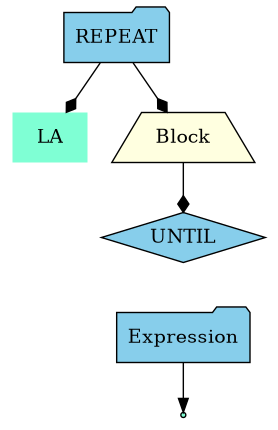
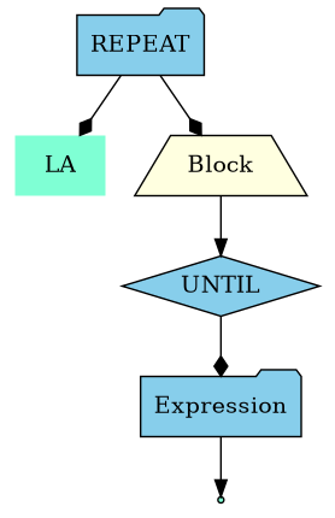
  digraph {
    node [fillcolor=skyblue shape=folder style=filled]
    edge [arrowhead=diamond]
    n1 [fillcolor=aquamarine label=LA shape=plaintext]
    n2 [label=REPEAT]
    n3 [fillcolor=lightyellow label=Block shape=trapezium]
    n4 [label=UNTIL shape=diamond]
    n5 [label=Expression]
    end [fillcolor=aquamarine shape=point]
    n2 -> n1
    n2 -> n3
-   n3 -> n4
+   n3 -> n4 [arrowhead=normal]
+   n4 -> n5
    n5 -> end [arrowhead=normal]
  }
